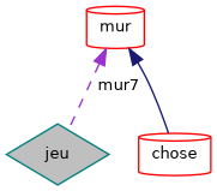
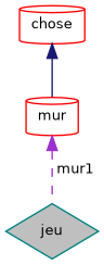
  digraph {
    node [color=red fillcolor=white fontname=Helvetica fontsize=10 shape=cylinder style=filled]
    edge [dir=back fontname=Helvetica fontsize=10 labelfontname=Helvetica labelfontsize=10]
    n1 [color=teal fillcolor=grey75 fontcolor=black height=0.2 label=jeu shape=diamond width=0.4]
    n2 [height=0.2 label=mur width=0.4]
    n3 [height=0.2 label=chose width=0.4]
-   n2 -> n1 [color=darkorchid3 label=" mur7" style=dashed]
-   n2 -> n3 [color=midnightblue style=solid]
+   n2 -> n1 [color=darkorchid3 label=" mur1" style=dashed]
+   n3 -> n2 [color=midnightblue style=solid]
  }
